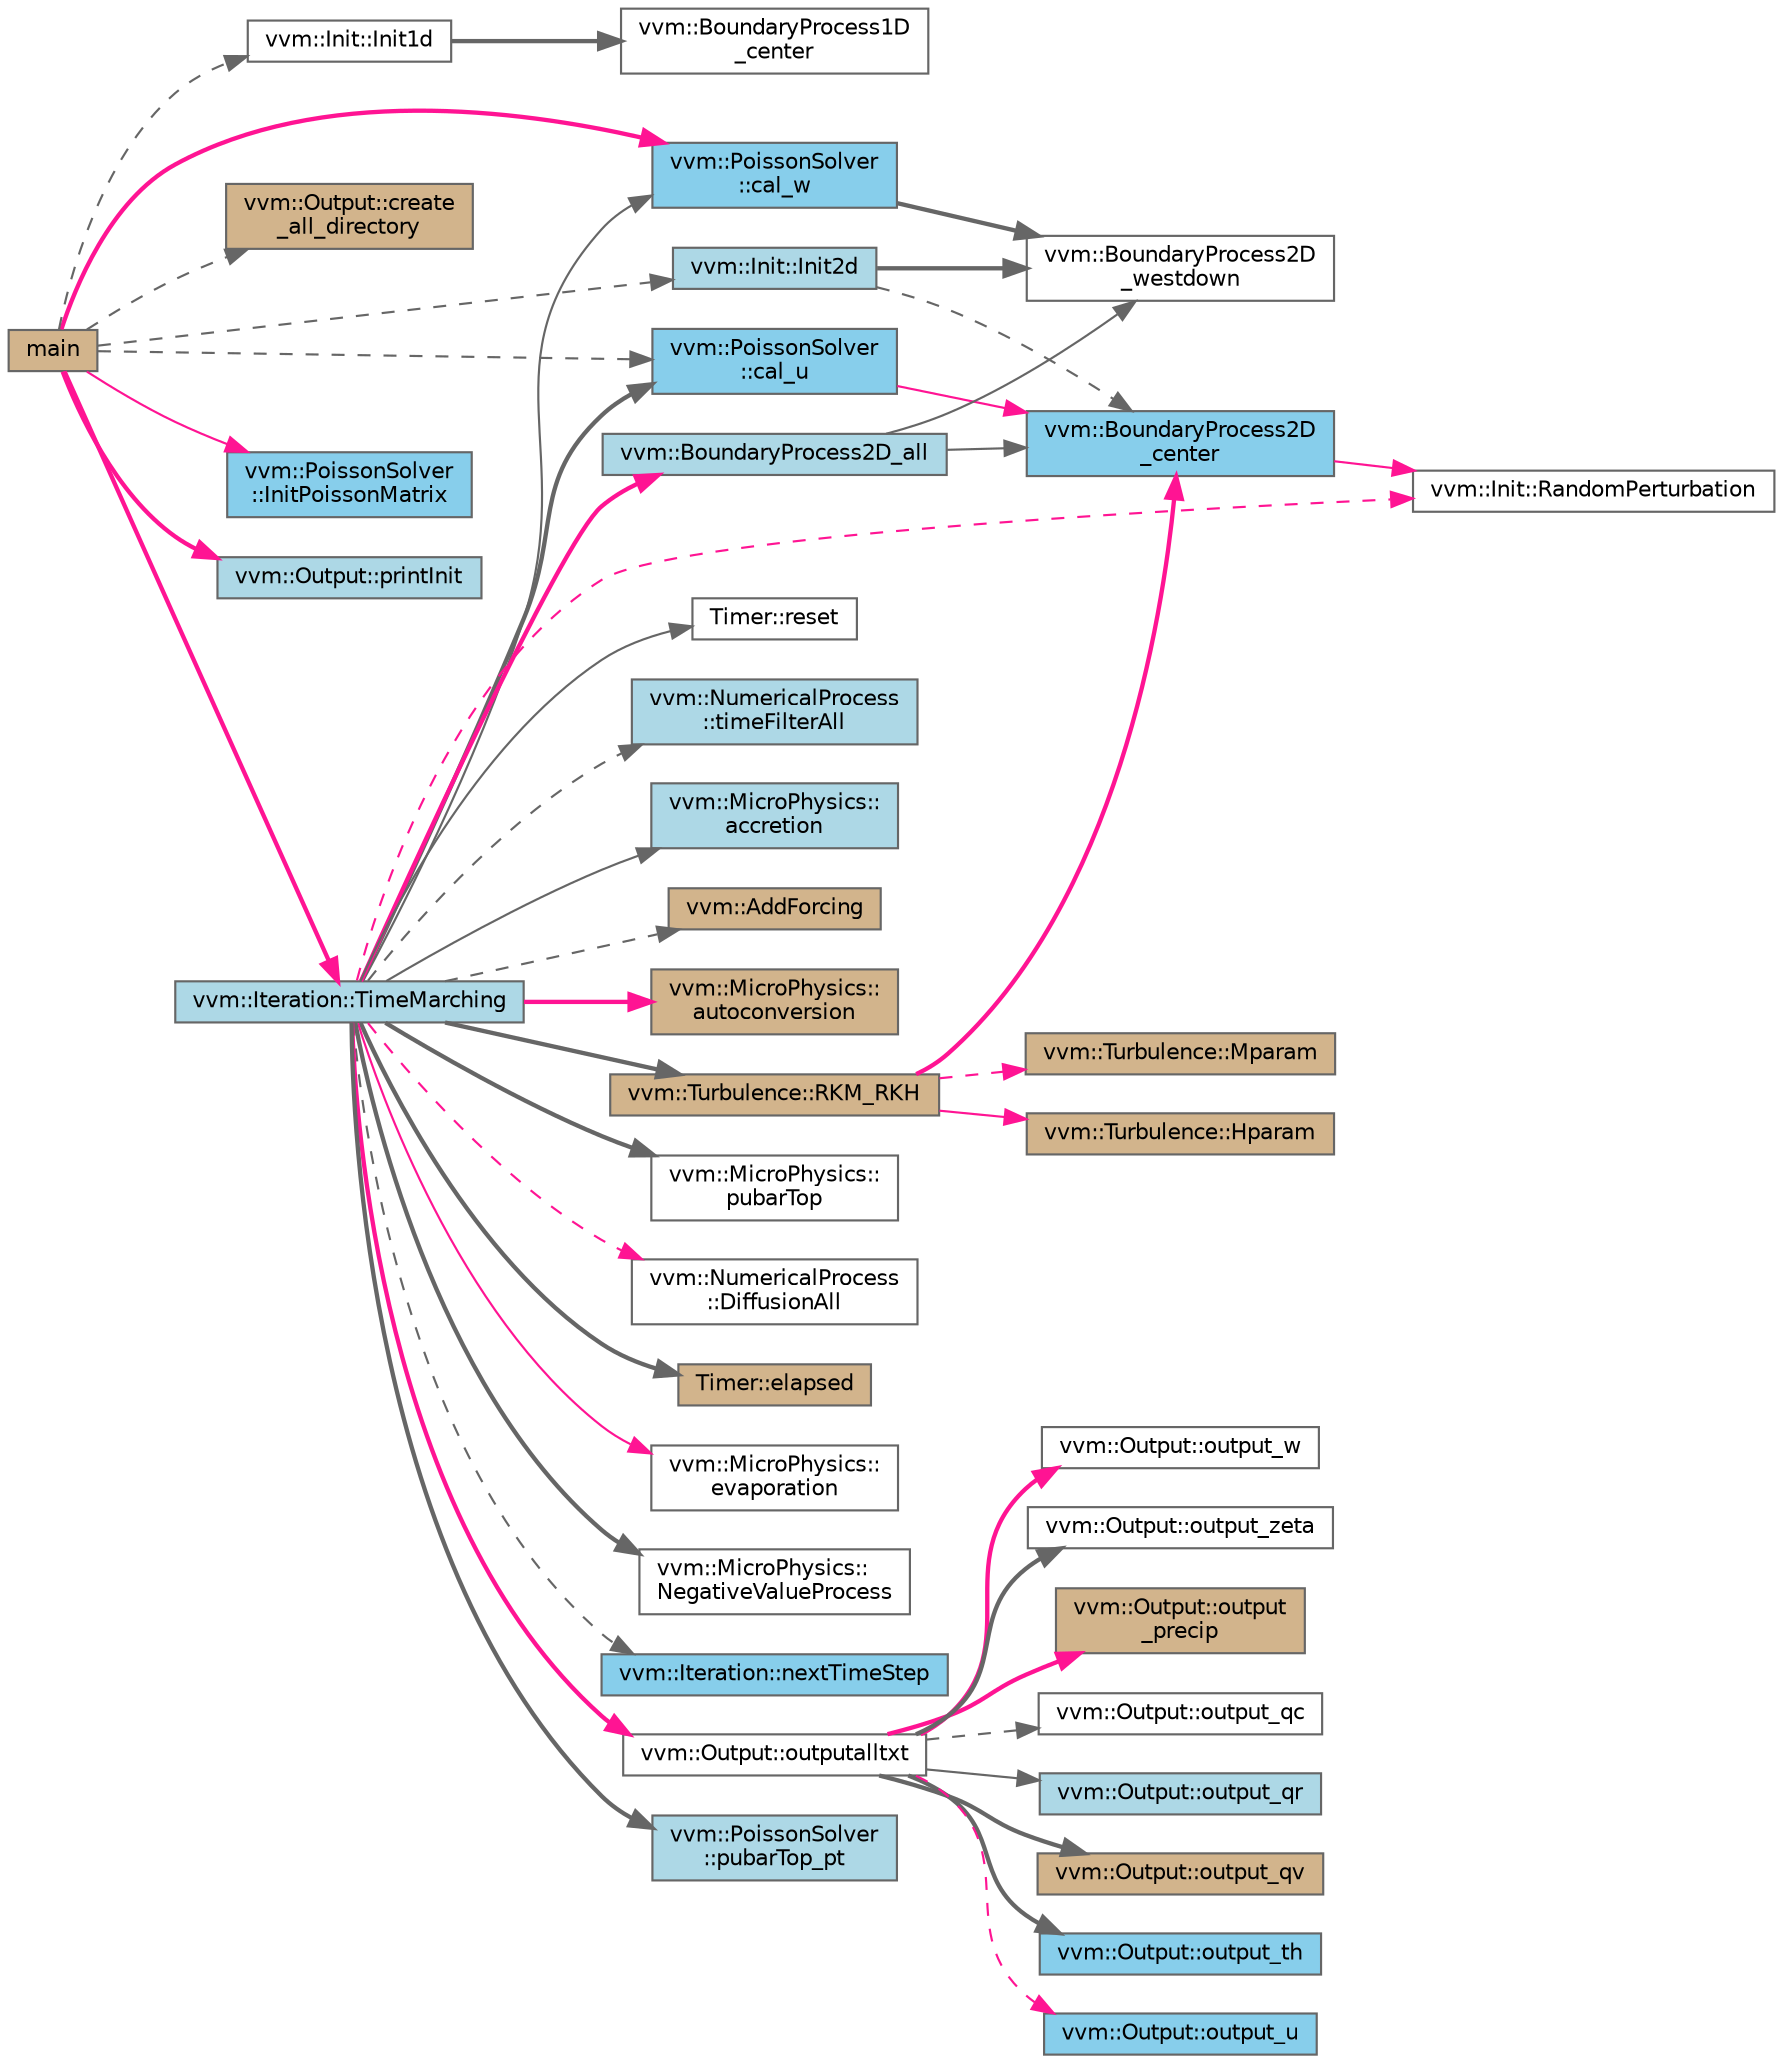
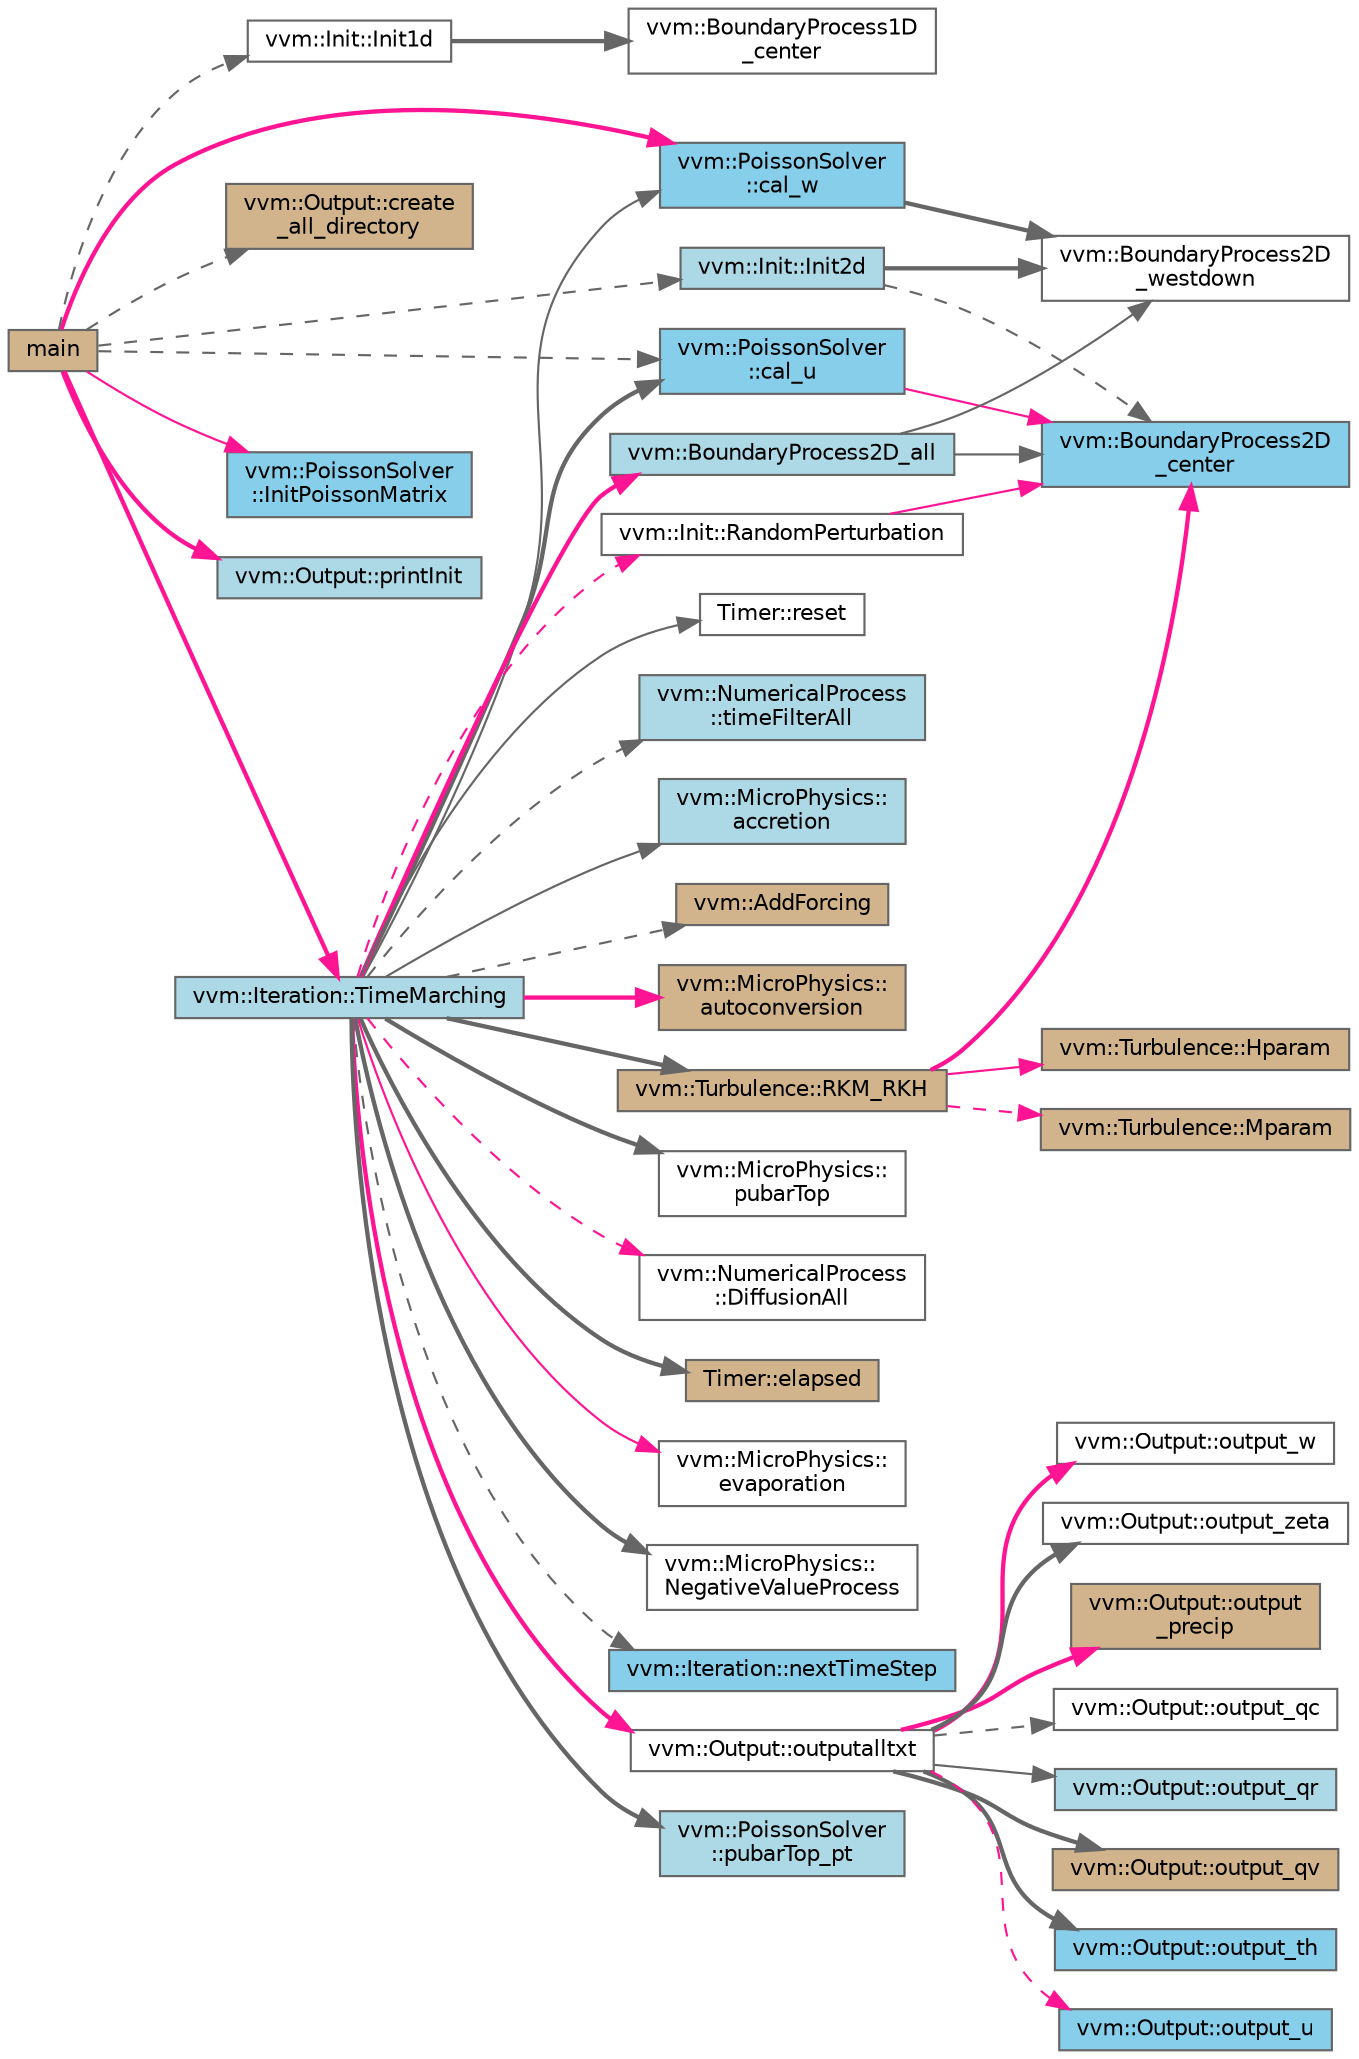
  digraph {
    rankdir=LR
    node [color=grey40 fillcolor=white fontname=Helvetica fontsize=10 shape=box style=filled]
    edge [color=gray40 fontname=Helvetica fontsize=10 labelfontname=Helvetica labelfontsize=10 style=bold]
    n1 [color=gray40 fillcolor=tan fontcolor=black height=0.2 label=main width=0.4]
    n2 [fillcolor=skyblue height=0.2 label="vvm::PoissonSolver\l::cal_u" width=0.4]
    n3 [fillcolor=skyblue height=0.2 label="vvm::PoissonSolver\l::cal_w" width=0.4]
    n4 [fillcolor=tan height=0.2 label="vvm::Output::create\l_all_directory" width=0.4]
    n5 [height=0.2 label="vvm::Init::Init1d" width=0.4]
    n6 [fillcolor=lightblue height=0.2 label="vvm::Init::Init2d" width=0.4]
    n7 [fillcolor=skyblue height=0.2 label="vvm::PoissonSolver\l::InitPoissonMatrix" width=0.4]
    n8 [fillcolor=lightblue height=0.2 label="vvm::Output::printInit" width=0.4]
    n9 [fillcolor=lightblue height=0.2 label="vvm::Iteration::TimeMarching" width=0.4]
    n10 [fillcolor=skyblue height=0.2 label="vvm::BoundaryProcess2D\l_center" width=0.4]
    n11 [height=0.2 label="vvm::BoundaryProcess2D\l_westdown" width=0.4]
    n12 [height=0.2 label="vvm::BoundaryProcess1D\l_center" width=0.4]
    n13 [fillcolor=lightblue height=0.2 label="vvm::MicroPhysics::\laccretion" width=0.4]
    n14 [fillcolor=tan height=0.2 label="vvm::AddForcing" width=0.4]
    n15 [fillcolor=tan height=0.2 label="vvm::MicroPhysics::\lautoconversion" width=0.4]
    n16 [fillcolor=lightblue height=0.2 label="vvm::BoundaryProcess2D_all" width=0.4]
    n17 [height=0.2 label="vvm::MicroPhysics::\lpubarTop" width=0.4]
    n18 [height=0.2 label="vvm::NumericalProcess\l::DiffusionAll" width=0.4]
    n19 [fillcolor=tan height=0.2 label="Timer::elapsed" width=0.4]
    n20 [height=0.2 label="vvm::MicroPhysics::\levaporation" width=0.4]
    n21 [height=0.2 label="vvm::MicroPhysics::\lNegativeValueProcess" width=0.4]
    n22 [fillcolor=skyblue height=0.2 label="vvm::Iteration::nextTimeStep" width=0.4]
    n23 [height=0.2 label="vvm::Output::outputalltxt" width=0.4]
    n24 [fillcolor=lightblue height=0.2 label="vvm::PoissonSolver\l::pubarTop_pt" width=0.4]
    n25 [height=0.2 label="vvm::Init::RandomPerturbation" width=0.4]
    n26 [height=0.2 label="Timer::reset" width=0.4]
    n27 [fillcolor=tan height=0.2 label="vvm::Turbulence::RKM_RKH" width=0.4]
    n28 [fillcolor=lightblue height=0.2 label="vvm::NumericalProcess\l::timeFilterAll" width=0.4]
    n29 [fillcolor=tan height=0.2 label="vvm::Output::output\l_precip" width=0.4]
    n30 [height=0.2 label="vvm::Output::output_qc" width=0.4]
    n31 [fillcolor=lightblue height=0.2 label="vvm::Output::output_qr" width=0.4]
    n32 [fillcolor=tan height=0.2 label="vvm::Output::output_qv" width=0.4]
    n33 [fillcolor=skyblue height=0.2 label="vvm::Output::output_th" width=0.4]
    n34 [fillcolor=skyblue height=0.2 label="vvm::Output::output_u" width=0.4]
    n35 [height=0.2 label="vvm::Output::output_w" width=0.4]
    n36 [height=0.2 label="vvm::Output::output_zeta" width=0.4]
    n37 [fillcolor=tan height=0.2 label="vvm::Turbulence::Hparam" width=0.4]
    n38 [fillcolor=tan height=0.2 label="vvm::Turbulence::Mparam" width=0.4]
    n1 -> n2 [style=dashed]
    n1 -> n3 [color=deeppink]
    n1 -> n4 [style=dashed]
    n1 -> n5 [style=dashed]
    n1 -> n6 [style=dashed]
    n1 -> n7 [color=deeppink style=solid]
    n1 -> n8 [color=deeppink]
    n1 -> n9 [color=deeppink]
    n2 -> n10 [color=deeppink style=solid]
    n3 -> n11
    n5 -> n12
    n6 -> n10 [style=dashed]
    n6 -> n11
    n9 -> n2
    n9 -> n3 [style=solid]
    n9 -> n13 [style=solid]
    n9 -> n14 [style=dashed]
    n9 -> n15 [color=deeppink]
    n9 -> n16 [color=deeppink]
    n9 -> n17
    n9 -> n18 [color=deeppink style=dashed]
    n9 -> n19
    n9 -> n20 [color=deeppink style=solid]
    n9 -> n21
    n9 -> n22 [style=dashed]
    n9 -> n23 [color=deeppink]
    n9 -> n24
    n9 -> n25 [color=deeppink style=dashed]
    n9 -> n26 [style=solid]
    n9 -> n27
    n9 -> n28 [style=dashed]
    n16 -> n10 [style=solid]
    n16 -> n11 [style=solid]
    n23 -> n29 [color=deeppink]
    n23 -> n30 [style=dashed]
    n23 -> n31 [style=solid]
    n23 -> n32
    n23 -> n33
    n23 -> n34 [color=deeppink style=dashed]
    n23 -> n35 [color=deeppink]
    n23 -> n36
-   n10 -> n25 [color=deeppink style=solid]
+   n25 -> n10 [color=deeppink style=solid]
    n27 -> n10 [color=deeppink]
    n27 -> n37 [color=deeppink style=solid]
    n27 -> n38 [color=deeppink style=dashed]
  }
